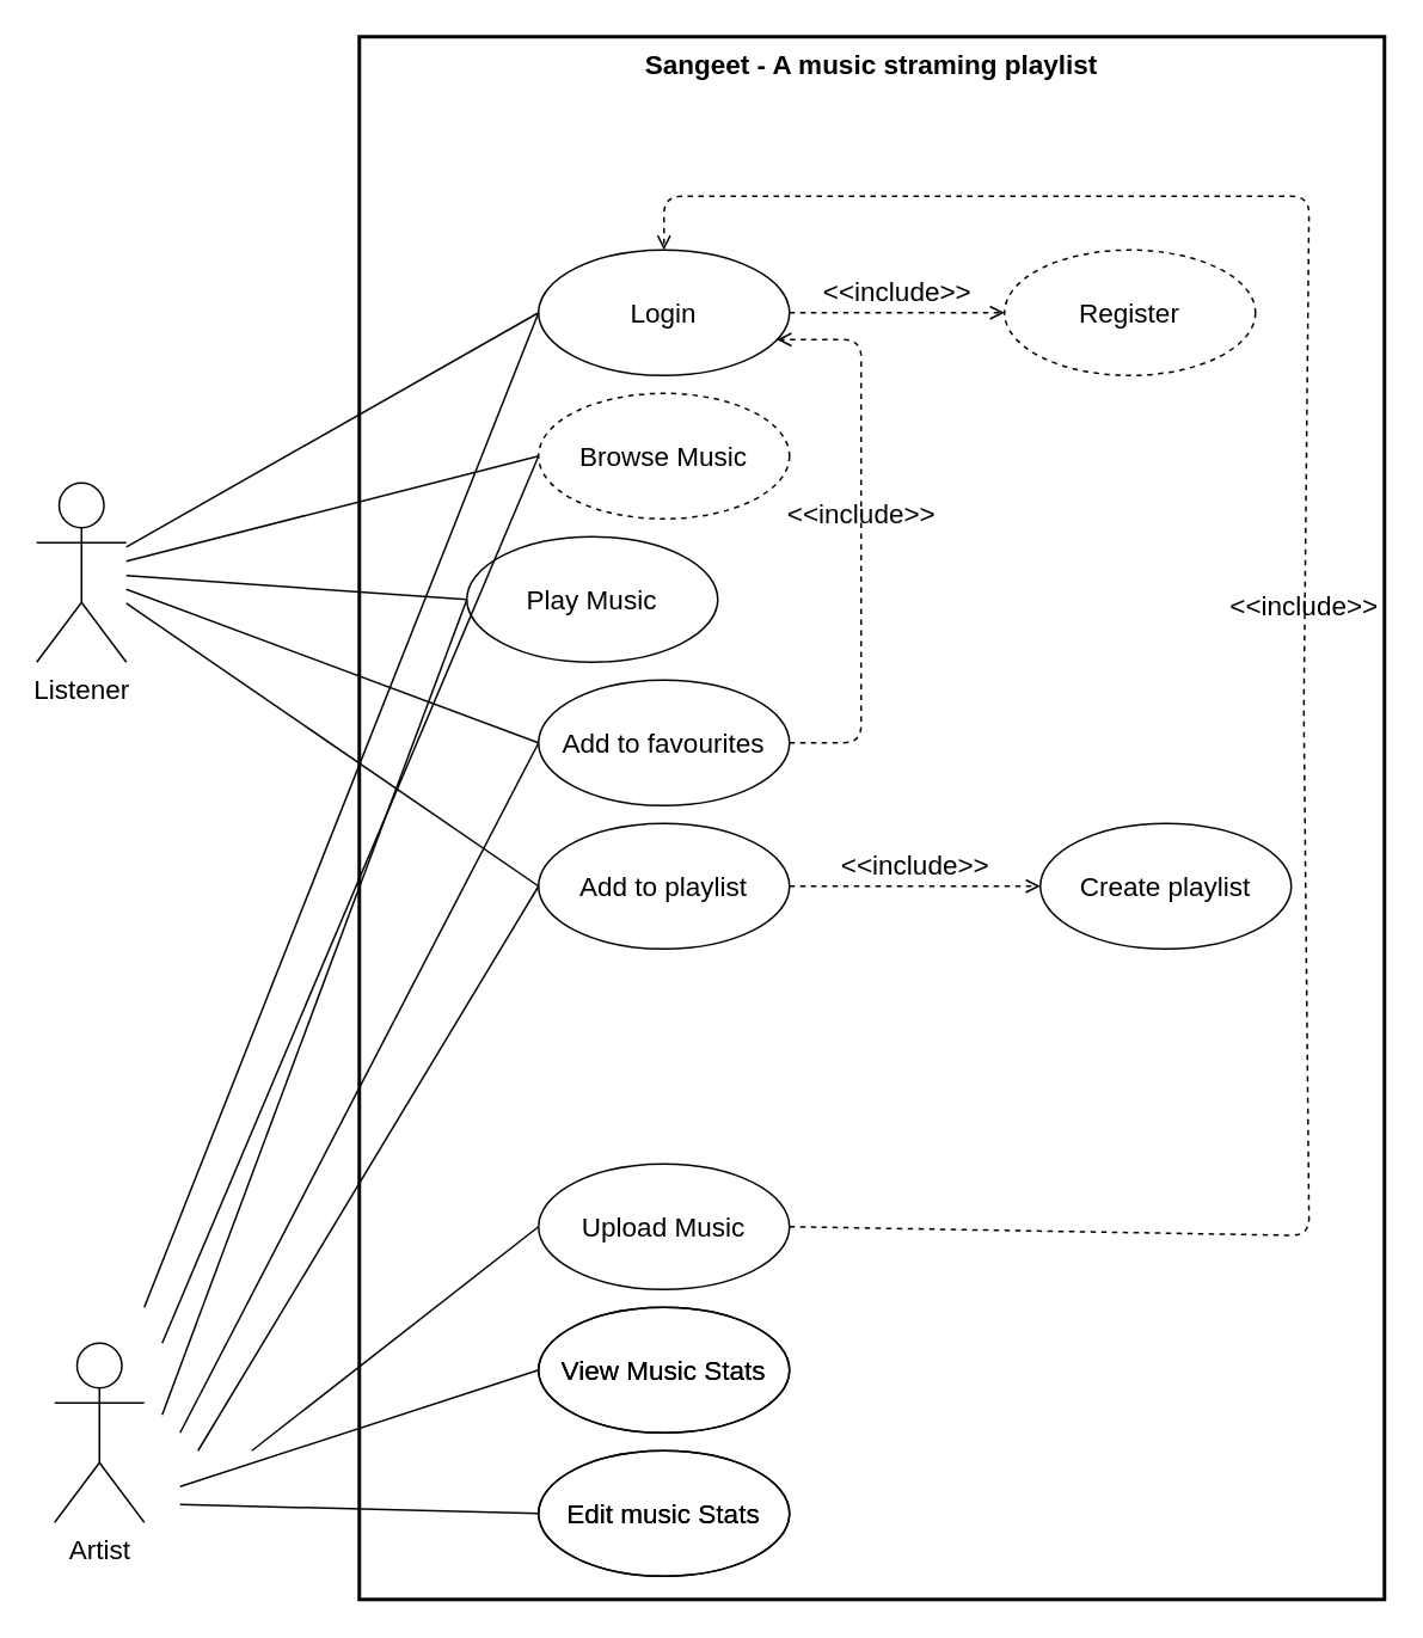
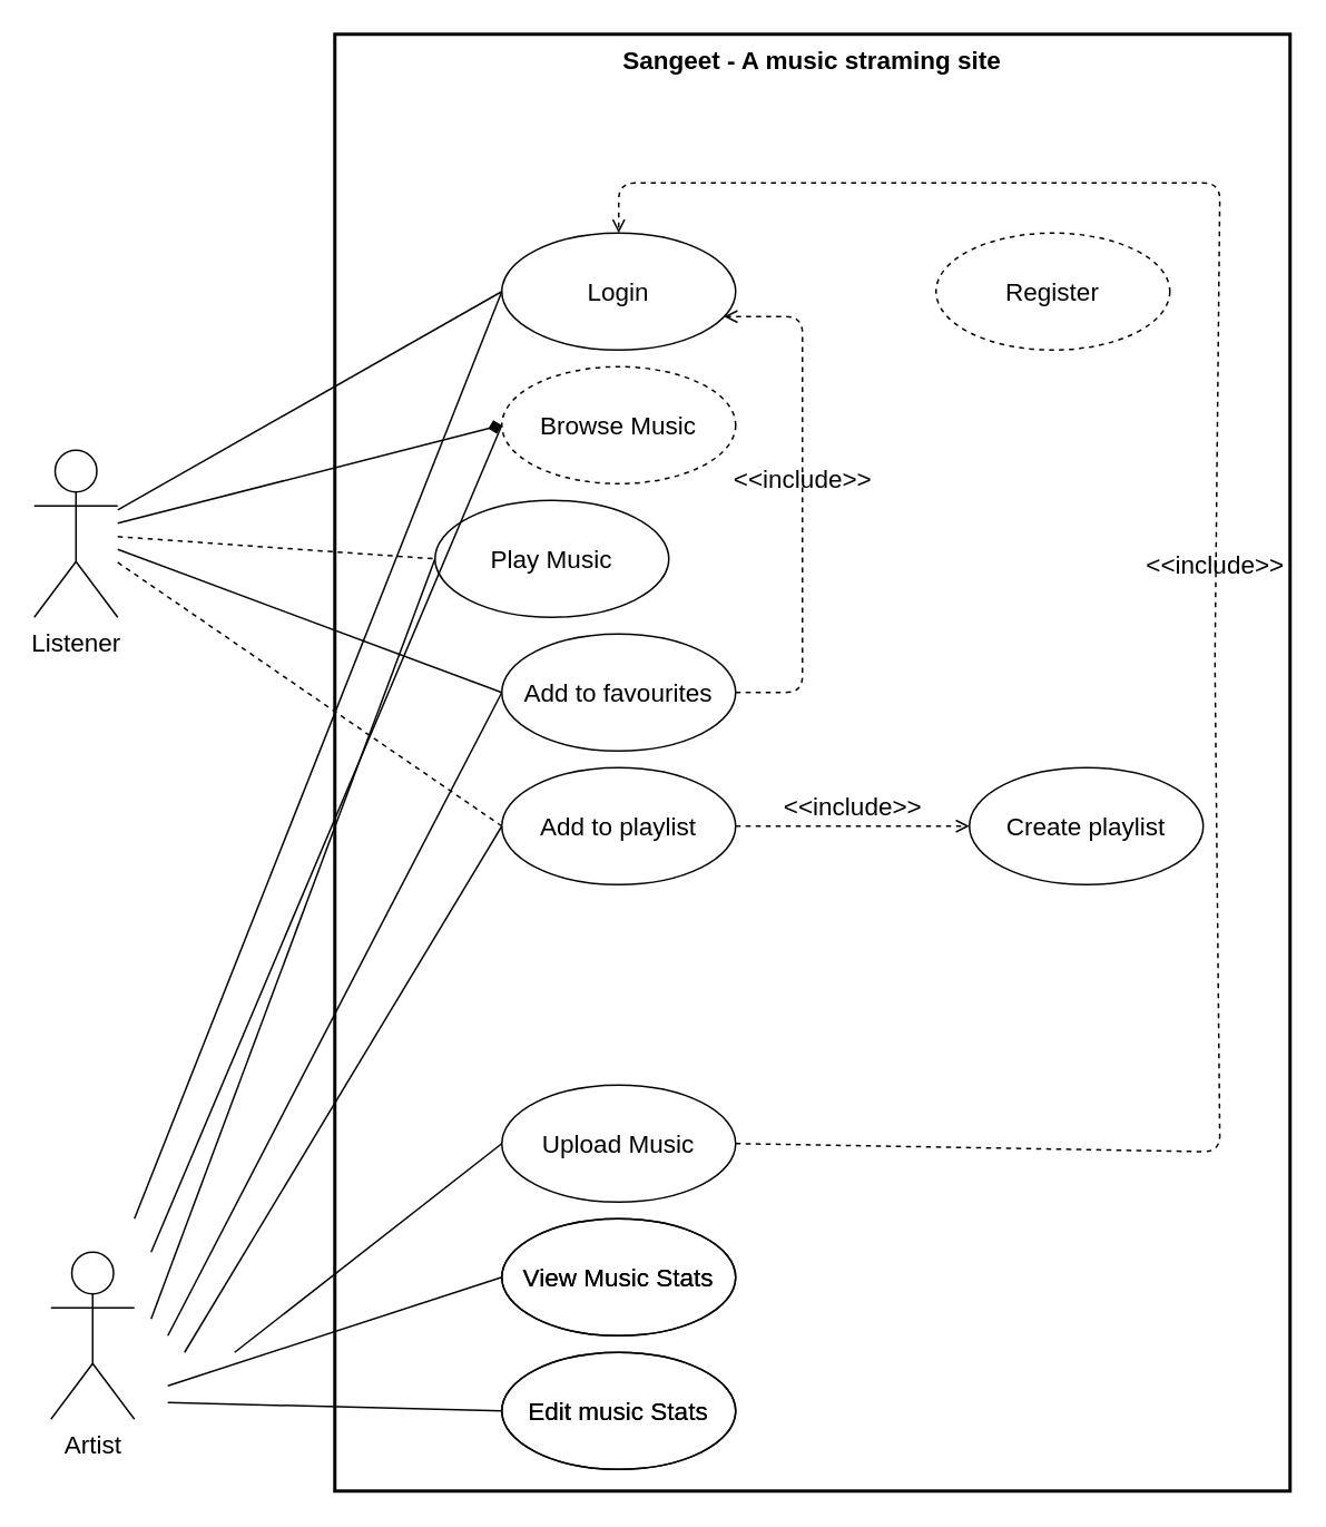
  <mxCell id="0" />
  <mxCell id="1" parent="0" />
- <mxCell id="2" value="&lt;font color=&quot;#000000&quot; style=&quot;font-size: 15px;&quot;&gt;Sangeet - A music straming playlist&lt;/font&gt;" style="shape=rect;html=1;verticalAlign=top;fontStyle=1;whiteSpace=wrap;align=center;strokeWidth=2;fillColor=none;strokeColor=#050505;" vertex="1" parent="1"><mxGeometry x="200" y="20" width="572" height="872" as="geometry" /></mxCell>
+ <mxCell id="2" value="&lt;font color=&quot;#000000&quot; style=&quot;font-size: 15px;&quot;&gt;Sangeet - A music straming site&lt;/font&gt;" style="shape=rect;html=1;verticalAlign=top;fontStyle=1;whiteSpace=wrap;align=center;strokeWidth=2;fillColor=none;strokeColor=#050505;" vertex="1" parent="1"><mxGeometry x="200" y="20" width="572" height="872" as="geometry" /></mxCell>
  <mxCell id="3" value="Listener" style="shape=umlActor;html=1;verticalLabelPosition=bottom;verticalAlign=top;align=center;fontSize=15;strokeColor=#050505;fillColor=none;fontColor=#000000;" vertex="1" parent="1"><mxGeometry x="20" y="269" width="50" height="100" as="geometry" /></mxCell>
  <mxCell id="4" value="Artist" style="shape=umlActor;html=1;verticalLabelPosition=bottom;verticalAlign=top;align=center;fontSize=15;strokeColor=#050505;fillColor=none;fontColor=#000000;" vertex="1" parent="1"><mxGeometry x="30" y="749" width="50" height="100" as="geometry" /></mxCell>
  <mxCell id="5" value="Login" style="ellipse;whiteSpace=wrap;html=1;fontSize=15;strokeColor=#050505;fillColor=none;fontColor=#000000;" vertex="1" parent="1"><mxGeometry x="300" y="139" width="140" height="70" as="geometry" /></mxCell>
  <mxCell id="6" value="Register" style="ellipse;whiteSpace=wrap;html=1;fontSize=15;strokeColor=#050505;fillColor=none;fontColor=#000000;dashed=1;" vertex="1" parent="1"><mxGeometry x="560" y="139" width="140" height="70" as="geometry" /></mxCell>
- <mxCell id="7" value="&lt;font color=&quot;#000000&quot;&gt;&amp;lt;&amp;lt;include&amp;gt;&amp;gt;&lt;/font&gt;" style="edgeStyle=none;html=1;endArrow=open;verticalAlign=bottom;dashed=1;labelBackgroundColor=none;fontSize=15;entryX=0;entryY=0.5;entryDx=0;entryDy=0;exitX=1;exitY=0.5;exitDx=0;exitDy=0;strokeColor=#050505;" edge="1" parent="1" source="5" target="6"><mxGeometry width="160" relative="1" as="geometry"><mxPoint x="350" y="179" as="sourcePoint" /><mxPoint x="510" y="179" as="targetPoint" /><mxPoint as="offset" /></mxGeometry></mxCell>
  <mxCell id="8" value="Browse Music" style="ellipse;whiteSpace=wrap;html=1;fontSize=15;strokeColor=#050505;fontColor=#000000;fillColor=none;dashed=1;" vertex="1" parent="1"><mxGeometry x="300" y="219" width="140" height="70" as="geometry" /></mxCell>
  <mxCell id="9" value="Play Music" style="ellipse;whiteSpace=wrap;html=1;fontSize=15;strokeColor=#050505;fillColor=none;fontColor=#000000;" vertex="1" parent="1"><mxGeometry x="260" y="299" width="140" height="70" as="geometry" /></mxCell>
  <mxCell id="10" value="Add to favourites" style="ellipse;whiteSpace=wrap;html=1;fontSize=15;strokeColor=#050505;fillColor=none;fontColor=#000000;" vertex="1" parent="1"><mxGeometry x="300" y="379" width="140" height="70" as="geometry" /></mxCell>
  <mxCell id="11" value="&lt;font color=&quot;#050505&quot;&gt;&amp;lt;&amp;lt;include&amp;gt;&amp;gt;&lt;/font&gt;" style="edgeStyle=none;html=1;endArrow=open;verticalAlign=bottom;dashed=1;labelBackgroundColor=none;fontSize=15;entryX=0.95;entryY=0.714;entryDx=0;entryDy=0;entryPerimeter=0;exitX=1;exitY=0.5;exitDx=0;exitDy=0;strokeColor=#050505;" edge="1" parent="1" source="10" target="5"><mxGeometry width="160" relative="1" as="geometry"><mxPoint x="660" y="389" as="sourcePoint" /><mxPoint x="820" y="389" as="targetPoint" /><Array as="points"><mxPoint x="480" y="414" /><mxPoint x="480" y="189" /></Array></mxGeometry></mxCell>
  <mxCell id="12" value="Add to playlist" style="ellipse;whiteSpace=wrap;html=1;fontSize=15;strokeColor=#050505;fillColor=none;fontColor=#000000;" vertex="1" parent="1"><mxGeometry x="300" y="459" width="140" height="70" as="geometry" /></mxCell>
  <mxCell id="13" value="Create playlist" style="ellipse;whiteSpace=wrap;html=1;fontSize=15;strokeColor=#050505;fillColor=none;fontColor=#000000;" vertex="1" parent="1"><mxGeometry x="580" y="459" width="140" height="70" as="geometry" /></mxCell>
  <mxCell id="14" value="&lt;font color=&quot;#000000&quot;&gt;&amp;lt;&amp;lt;include&amp;gt;&amp;gt;&lt;/font&gt;" style="edgeStyle=none;html=1;endArrow=open;verticalAlign=bottom;dashed=1;labelBackgroundColor=none;fontSize=15;entryX=0;entryY=0.5;entryDx=0;entryDy=0;exitX=1;exitY=0.5;exitDx=0;exitDy=0;strokeColor=#050505;" edge="1" parent="1" source="12" target="13"><mxGeometry width="160" relative="1" as="geometry"><mxPoint x="410" y="493.64" as="sourcePoint" /><mxPoint x="570" y="493.64" as="targetPoint" /></mxGeometry></mxCell>
  <mxCell id="15" value="Upload Music" style="ellipse;whiteSpace=wrap;html=1;fontSize=15;strokeColor=#050505;fillColor=none;fontColor=#000000;" vertex="1" parent="1"><mxGeometry x="300" y="649" width="140" height="70" as="geometry" /></mxCell>
  <mxCell id="16" value="View Music Stats" style="ellipse;whiteSpace=wrap;html=1;fontSize=15;strokeColor=#050505;fillColor=none;" vertex="1" parent="1"><mxGeometry x="300" y="729" width="140" height="70" as="geometry" /></mxCell>
  <mxCell id="17" value="Edit music Stats" style="ellipse;whiteSpace=wrap;html=1;fontSize=15;strokeColor=#050505;fillColor=none;" vertex="1" parent="1"><mxGeometry x="300" y="809" width="140" height="70" as="geometry" /></mxCell>
  <mxCell id="18" value="" style="edgeStyle=none;html=1;endArrow=none;verticalAlign=bottom;fontSize=15;entryX=0;entryY=0.5;entryDx=0;entryDy=0;strokeColor=#050505;" edge="1" parent="1" source="3" target="5"><mxGeometry width="160" relative="1" as="geometry"><mxPoint x="340" y="479" as="sourcePoint" /><mxPoint x="500" y="479" as="targetPoint" /></mxGeometry></mxCell>
- <mxCell id="19" value="" style="edgeStyle=none;html=1;endArrow=none;verticalAlign=bottom;fontSize=15;entryX=0;entryY=0.5;entryDx=0;entryDy=0;strokeColor=#050505;" edge="1" parent="1" source="3" target="8"><mxGeometry width="160" relative="1" as="geometry"><mxPoint x="80" y="314.784" as="sourcePoint" /><mxPoint x="310" y="184" as="targetPoint" /></mxGeometry></mxCell>
- <mxCell id="20" value="" style="edgeStyle=none;html=1;endArrow=none;verticalAlign=bottom;fontSize=15;entryX=0;entryY=0.5;entryDx=0;entryDy=0;strokeColor=#050505;" edge="1" parent="1" source="3" target="9"><mxGeometry width="160" relative="1" as="geometry"><mxPoint x="70" y="299" as="sourcePoint" /><mxPoint x="310" y="264" as="targetPoint" /></mxGeometry></mxCell>
+ <mxCell id="19" value="" style="edgeStyle=none;html=1;endArrow=diamond;verticalAlign=bottom;fontSize=15;entryX=0;entryY=0.5;entryDx=0;entryDy=0;strokeColor=#050505;" edge="1" parent="1" source="3" target="8"><mxGeometry width="160" relative="1" as="geometry"><mxPoint x="80" y="314.784" as="sourcePoint" /><mxPoint x="310" y="184" as="targetPoint" /></mxGeometry></mxCell>
+ <mxCell id="20" value="" style="edgeStyle=none;html=1;endArrow=none;verticalAlign=bottom;fontSize=15;entryX=0;entryY=0.5;entryDx=0;entryDy=0;strokeColor=#050505;dashed=1;" edge="1" parent="1" source="3" target="9"><mxGeometry width="160" relative="1" as="geometry"><mxPoint x="70" y="299" as="sourcePoint" /><mxPoint x="310" y="264" as="targetPoint" /></mxGeometry></mxCell>
  <mxCell id="21" value="" style="edgeStyle=none;html=1;endArrow=none;verticalAlign=bottom;fontSize=15;entryX=0;entryY=0.5;entryDx=0;entryDy=0;strokeColor=#050505;" edge="1" parent="1" source="3" target="10"><mxGeometry width="160" relative="1" as="geometry"><mxPoint x="80" y="339" as="sourcePoint" /><mxPoint x="310" y="344" as="targetPoint" /></mxGeometry></mxCell>
- <mxCell id="22" value="" style="edgeStyle=none;html=1;endArrow=none;verticalAlign=bottom;fontSize=15;entryX=0;entryY=0.5;entryDx=0;entryDy=0;strokeColor=#050505;" edge="1" parent="1" source="3" target="12"><mxGeometry width="160" relative="1" as="geometry"><mxPoint x="90" y="349" as="sourcePoint" /><mxPoint x="310" y="424" as="targetPoint" /></mxGeometry></mxCell>
+ <mxCell id="22" value="" style="edgeStyle=none;html=1;endArrow=none;verticalAlign=bottom;fontSize=15;entryX=0;entryY=0.5;entryDx=0;entryDy=0;strokeColor=#050505;dashed=1;" edge="1" parent="1" source="3" target="12"><mxGeometry width="160" relative="1" as="geometry"><mxPoint x="90" y="349" as="sourcePoint" /><mxPoint x="310" y="424" as="targetPoint" /></mxGeometry></mxCell>
  <mxCell id="23" value="" style="edgeStyle=none;html=1;endArrow=none;verticalAlign=bottom;fontSize=15;entryX=0;entryY=0.5;entryDx=0;entryDy=0;strokeColor=#050505;" edge="1" parent="1" target="5"><mxGeometry width="160" relative="1" as="geometry"><mxPoint x="80" y="729" as="sourcePoint" /><mxPoint x="310" y="504" as="targetPoint" /></mxGeometry></mxCell>
  <mxCell id="24" value="" style="edgeStyle=none;html=1;endArrow=none;verticalAlign=bottom;fontSize=15;entryX=0;entryY=0.5;entryDx=0;entryDy=0;strokeColor=#050505;" edge="1" parent="1" target="8"><mxGeometry width="160" relative="1" as="geometry"><mxPoint x="90" y="749" as="sourcePoint" /><mxPoint x="310" y="184" as="targetPoint" /></mxGeometry></mxCell>
  <mxCell id="25" value="" style="edgeStyle=none;html=1;endArrow=none;verticalAlign=bottom;fontSize=15;entryX=0;entryY=0.5;entryDx=0;entryDy=0;strokeColor=#050505;" edge="1" parent="1" target="9"><mxGeometry width="160" relative="1" as="geometry"><mxPoint x="90" y="789" as="sourcePoint" /><mxPoint x="310" y="264" as="targetPoint" /></mxGeometry></mxCell>
  <mxCell id="26" value="" style="edgeStyle=none;html=1;endArrow=none;verticalAlign=bottom;fontSize=15;entryX=0;entryY=0.5;entryDx=0;entryDy=0;strokeColor=#050505;" edge="1" parent="1" target="10"><mxGeometry width="160" relative="1" as="geometry"><mxPoint x="100" y="799" as="sourcePoint" /><mxPoint x="310" y="344" as="targetPoint" /></mxGeometry></mxCell>
  <mxCell id="27" value="" style="edgeStyle=none;html=1;endArrow=none;verticalAlign=bottom;fontSize=15;entryX=0;entryY=0.5;entryDx=0;entryDy=0;strokeColor=#050505;" edge="1" parent="1" target="12"><mxGeometry width="160" relative="1" as="geometry"><mxPoint x="110" y="809" as="sourcePoint" /><mxPoint x="310" y="424" as="targetPoint" /></mxGeometry></mxCell>
  <mxCell id="28" value="" style="edgeStyle=none;html=1;endArrow=none;verticalAlign=bottom;fontSize=15;entryX=0;entryY=0.5;entryDx=0;entryDy=0;strokeColor=#050505;" edge="1" parent="1" target="15"><mxGeometry width="160" relative="1" as="geometry"><mxPoint x="140" y="809" as="sourcePoint" /><mxPoint x="310" y="504" as="targetPoint" /></mxGeometry></mxCell>
  <mxCell id="29" value="" style="edgeStyle=none;html=1;endArrow=none;verticalAlign=bottom;fontSize=15;entryX=0;entryY=0.5;entryDx=0;entryDy=0;strokeColor=#050505;" edge="1" parent="1" target="16"><mxGeometry width="160" relative="1" as="geometry"><mxPoint x="100" y="829" as="sourcePoint" /><mxPoint x="310" y="694" as="targetPoint" /></mxGeometry></mxCell>
  <mxCell id="30" value="" style="edgeStyle=none;html=1;endArrow=none;verticalAlign=bottom;fontSize=15;entryX=0;entryY=0.5;entryDx=0;entryDy=0;strokeColor=#050505;" edge="1" parent="1" target="17"><mxGeometry width="160" relative="1" as="geometry"><mxPoint x="100" y="839" as="sourcePoint" /><mxPoint x="310" y="774" as="targetPoint" /></mxGeometry></mxCell>
  <mxCell id="31" value="&lt;font color=&quot;#000000&quot;&gt;&amp;lt;&amp;lt;include&amp;gt;&amp;gt;&lt;/font&gt;" style="edgeStyle=none;html=1;endArrow=open;verticalAlign=bottom;dashed=1;labelBackgroundColor=none;fontSize=15;exitX=1;exitY=0.5;exitDx=0;exitDy=0;entryX=0.5;entryY=0;entryDx=0;entryDy=0;strokeColor=#050505;" edge="1" parent="1" source="15" target="5"><mxGeometry width="160" relative="1" as="geometry"><mxPoint x="390" y="119" as="sourcePoint" /><mxPoint x="550" y="119" as="targetPoint" /><Array as="points"><mxPoint x="730" y="689" /><mxPoint x="727" y="395" /><mxPoint x="730" y="109" /><mxPoint x="370" y="109" /></Array></mxGeometry></mxCell>
  <mxCell id="32" value="Edit music Stats" style="ellipse;whiteSpace=wrap;html=1;fontSize=15;strokeColor=#050505;fillColor=none;fontColor=#000000;" vertex="1" parent="1"><mxGeometry x="300" y="809" width="140" height="70" as="geometry" /></mxCell>
  <mxCell id="33" value="View Music Stats" style="ellipse;whiteSpace=wrap;html=1;fontSize=15;strokeColor=#050505;fillColor=none;fontColor=#000000;" vertex="1" parent="1"><mxGeometry x="300" y="729" width="140" height="70" as="geometry" /></mxCell>
